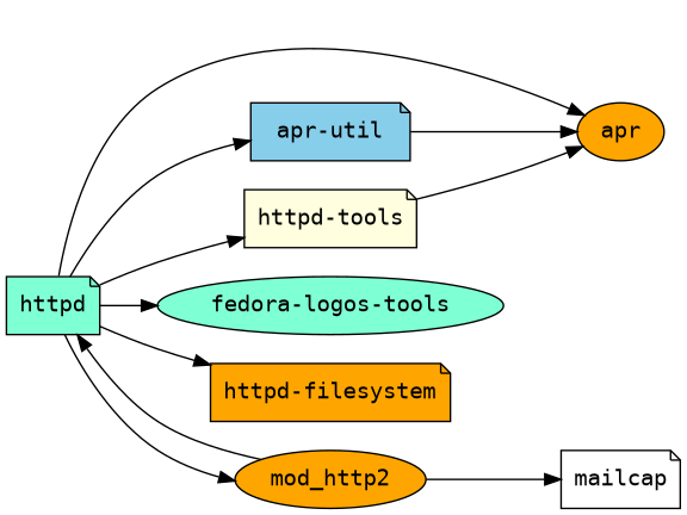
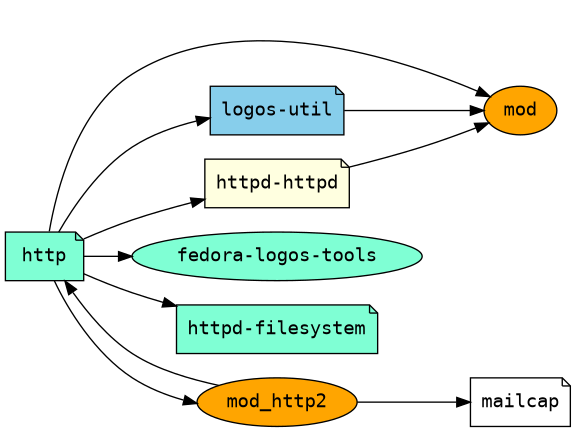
  strict digraph {
    rankdir=LR
    node [fillcolor=orange fontname=monospace shape=note style=filled]
-   apr [shape=ellipse]
-   httpd [fillcolor=aquamarine]
-   "apr-util" [fillcolor=skyblue]
+   apr [shape=ellipse label=mod]
+   httpd [fillcolor=aquamarine label=http]
+   "apr-util" [fillcolor=skyblue label="logos-util"]
    mod_http2 [shape=ellipse]
    n5 [fillcolor=aquamarine label="fedora-logos-tools" shape=ellipse]
-   "httpd-filesystem"
-   "httpd-tools" [fillcolor=lightyellow]
+   "httpd-filesystem" [fillcolor=aquamarine]
+   "httpd-tools" [fillcolor=lightyellow label="httpd-httpd"]
    mailcap [fillcolor=white]
    httpd -> apr
    httpd -> "apr-util"
    httpd -> mod_http2
    httpd -> n5
    httpd -> "httpd-filesystem"
    httpd -> "httpd-tools"
    "apr-util" -> apr
    mod_http2 -> httpd
    mod_http2 -> mailcap
    "httpd-tools" -> apr
  }
